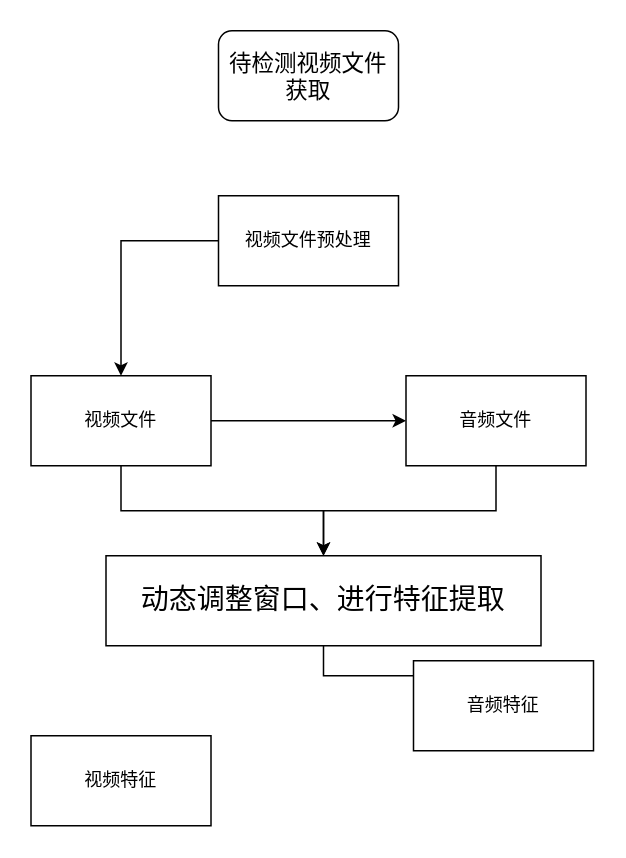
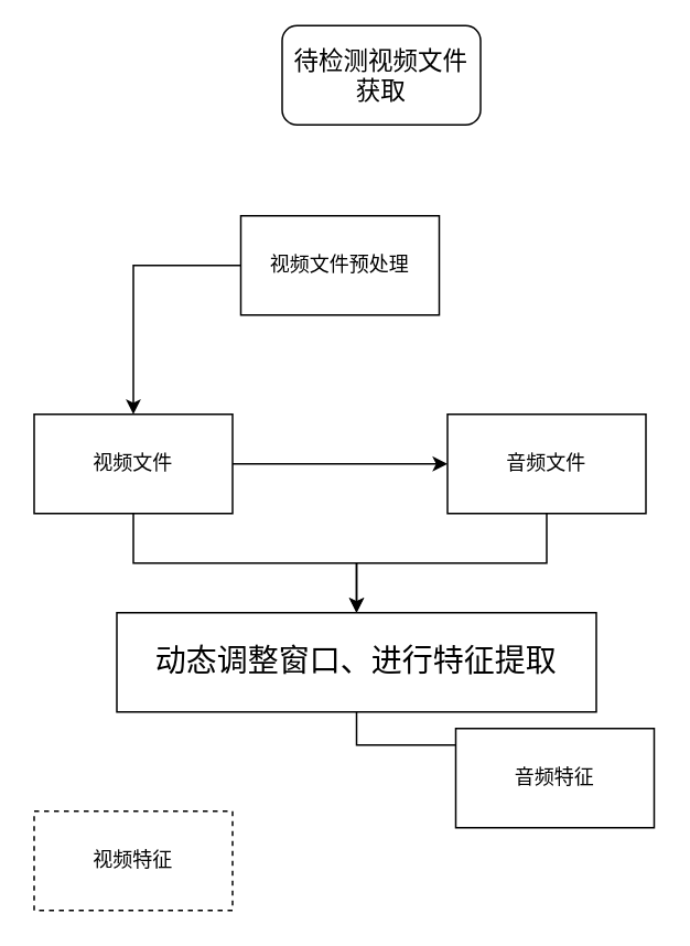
  <mxCell id="0" />
  <mxCell id="1" parent="0" />
- <mxCell id="2" value="待检测视频文件获取" style="rounded=1;whiteSpace=wrap;html=1;fontSize=15;fontFamily=Times New Roman;" vertex="1" parent="1"><mxGeometry x="145" y="20" width="120" height="60" as="geometry" /></mxCell>
+ <mxCell id="2" value="待检测视频文件获取" style="rounded=1;whiteSpace=wrap;html=1;fontSize=15;fontFamily=Times New Roman;" vertex="1" parent="1"><mxGeometry x="170" y="15" width="120" height="60" as="geometry" /></mxCell>
  <mxCell id="3" value="" style="edgeStyle=orthogonalEdgeStyle;rounded=0;orthogonalLoop=1;jettySize=auto;html=1;" edge="1" parent="1" source="4" target="7"><mxGeometry relative="1" as="geometry" /></mxCell>
  <mxCell id="4" value="视频文件预处理" style="rounded=0;whiteSpace=wrap;html=1;" vertex="1" parent="1"><mxGeometry x="145" y="130" width="120" height="60" as="geometry" /></mxCell>
  <mxCell id="5" value="" style="edgeStyle=orthogonalEdgeStyle;rounded=0;orthogonalLoop=1;jettySize=auto;html=1;" edge="1" parent="1" source="7" target="9"><mxGeometry relative="1" as="geometry" /></mxCell>
  <mxCell id="6" value="" style="edgeStyle=orthogonalEdgeStyle;rounded=0;orthogonalLoop=1;jettySize=auto;html=1;" edge="1" parent="1" source="7" target="11"><mxGeometry relative="1" as="geometry" /></mxCell>
  <mxCell id="7" value="视频文件" style="rounded=0;whiteSpace=wrap;html=1;" vertex="1" parent="1"><mxGeometry x="20" y="250" width="120" height="60" as="geometry" /></mxCell>
  <mxCell id="8" value="" style="edgeStyle=orthogonalEdgeStyle;rounded=0;orthogonalLoop=1;jettySize=auto;html=1;" edge="1" parent="1" source="9" target="11"><mxGeometry relative="1" as="geometry" /></mxCell>
  <mxCell id="9" value="音频文件" style="rounded=0;whiteSpace=wrap;html=1;" vertex="1" parent="1"><mxGeometry x="270" y="250" width="120" height="60" as="geometry" /></mxCell>
  <mxCell id="10" value="" style="edgeStyle=orthogonalEdgeStyle;rounded=0;orthogonalLoop=1;jettySize=auto;html=1;" edge="1" parent="1" source="11" target="13"><mxGeometry relative="1" as="geometry" /></mxCell>
  <mxCell id="11" value="&lt;span style=&quot;text-align: start; font-size: 14pt; font-family: KaiTi_GB2312;&quot; lang=&quot;ZH-CN&quot;&gt;动态调整窗口、进行特征提取&lt;/span&gt;&lt;span style=&quot;font-size: medium; text-align: start;&quot;&gt;&lt;/span&gt;" style="rounded=0;whiteSpace=wrap;html=1;" vertex="1" parent="1"><mxGeometry x="70" y="370" width="290" height="60" as="geometry" /></mxCell>
- <mxCell id="12" value="视频特征" style="rounded=0;whiteSpace=wrap;html=1;" vertex="1" parent="1"><mxGeometry x="20" y="490" width="120" height="60" as="geometry" /></mxCell>
+ <mxCell id="12" value="视频特征" style="rounded=0;whiteSpace=wrap;html=1;dashed=1;" vertex="1" parent="1"><mxGeometry x="20" y="490" width="120" height="60" as="geometry" /></mxCell>
  <mxCell id="13" value="音频特征" style="rounded=0;whiteSpace=wrap;html=1;" vertex="1" parent="1"><mxGeometry x="275" y="440" width="120" height="60" as="geometry" /></mxCell>
